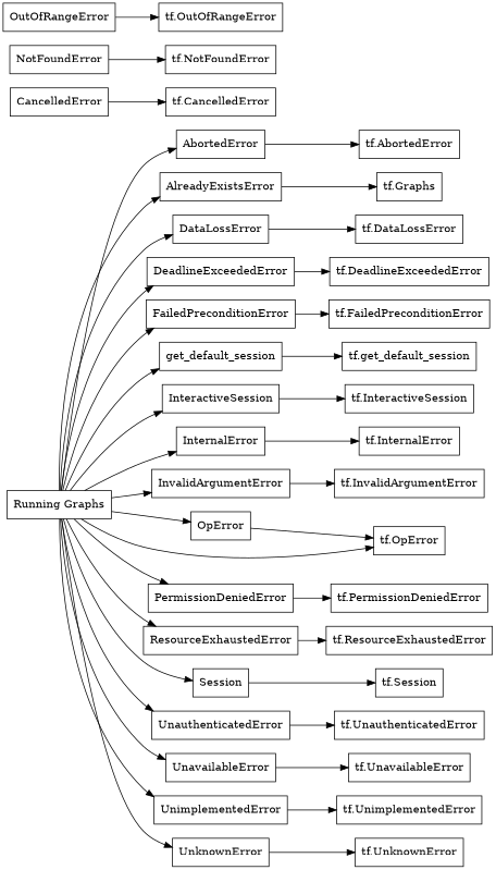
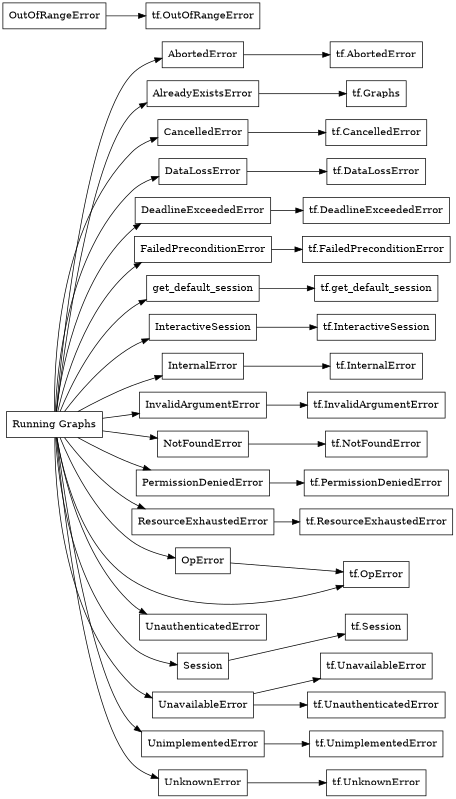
  digraph {
    rankdir=LR
    node [shape=box]
    "Running Graphs"
    AbortedError
    AlreadyExistsError
    CancelledError
    DataLossError
    DeadlineExceededError
    FailedPreconditionError
    get_default_session
    InteractiveSession
    InternalError
    InvalidArgumentError
    NotFoundError
    OpError
    PermissionDeniedError
    ResourceExhaustedError
    Session
    UnauthenticatedError
    UnavailableError
    UnimplementedError
    UnknownError
    "tf.OpError"
    "tf.AbortedError"
    n23 [label="tf.Graphs"]
    "tf.CancelledError"
    "tf.DataLossError"
    "tf.DeadlineExceededError"
    "tf.FailedPreconditionError"
    "tf.get_default_session"
    "tf.InteractiveSession"
    "tf.InternalError"
    "tf.InvalidArgumentError"
    "tf.NotFoundError"
    OutOfRangeError
    "tf.OutOfRangeError"
    "tf.PermissionDeniedError"
    "tf.ResourceExhaustedError"
    "tf.Session"
    "tf.UnauthenticatedError"
    "tf.UnavailableError"
    "tf.UnimplementedError"
    "tf.UnknownError"
    "Running Graphs" -> AbortedError
    "Running Graphs" -> AlreadyExistsError
+   "Running Graphs" -> CancelledError
    "Running Graphs" -> DataLossError
    "Running Graphs" -> DeadlineExceededError
    "Running Graphs" -> FailedPreconditionError
    "Running Graphs" -> get_default_session
    "Running Graphs" -> InteractiveSession
    "Running Graphs" -> InternalError
    "Running Graphs" -> InvalidArgumentError
+   "Running Graphs" -> NotFoundError
    "Running Graphs" -> OpError
    "Running Graphs" -> PermissionDeniedError
    "Running Graphs" -> ResourceExhaustedError
    "Running Graphs" -> Session
    "Running Graphs" -> UnauthenticatedError
    "Running Graphs" -> UnavailableError
    "Running Graphs" -> UnimplementedError
    "Running Graphs" -> UnknownError
    "Running Graphs" -> "tf.OpError"
    AbortedError -> "tf.AbortedError"
    AlreadyExistsError -> n23
    CancelledError -> "tf.CancelledError"
    DataLossError -> "tf.DataLossError"
    DeadlineExceededError -> "tf.DeadlineExceededError"
    FailedPreconditionError -> "tf.FailedPreconditionError"
    get_default_session -> "tf.get_default_session"
    InteractiveSession -> "tf.InteractiveSession"
    InternalError -> "tf.InternalError"
    InvalidArgumentError -> "tf.InvalidArgumentError"
    NotFoundError -> "tf.NotFoundError"
    OpError -> "tf.OpError"
    PermissionDeniedError -> "tf.PermissionDeniedError"
    ResourceExhaustedError -> "tf.ResourceExhaustedError"
    Session -> "tf.Session"
-   UnauthenticatedError -> "tf.UnauthenticatedError"
+   UnavailableError -> "tf.UnauthenticatedError"
    UnavailableError -> "tf.UnavailableError"
    UnimplementedError -> "tf.UnimplementedError"
    UnknownError -> "tf.UnknownError"
    OutOfRangeError -> "tf.OutOfRangeError"
  }
